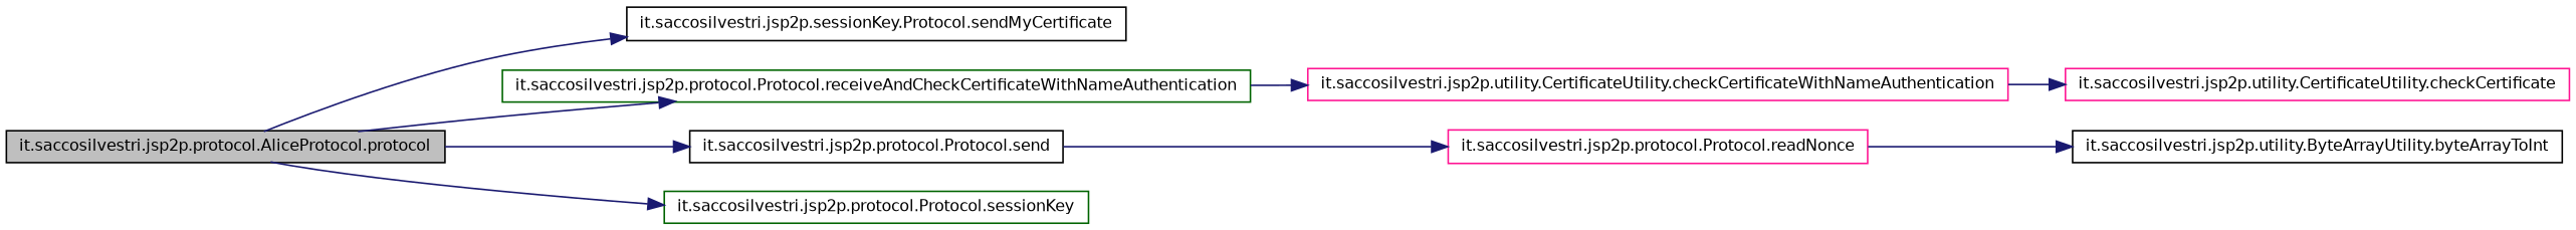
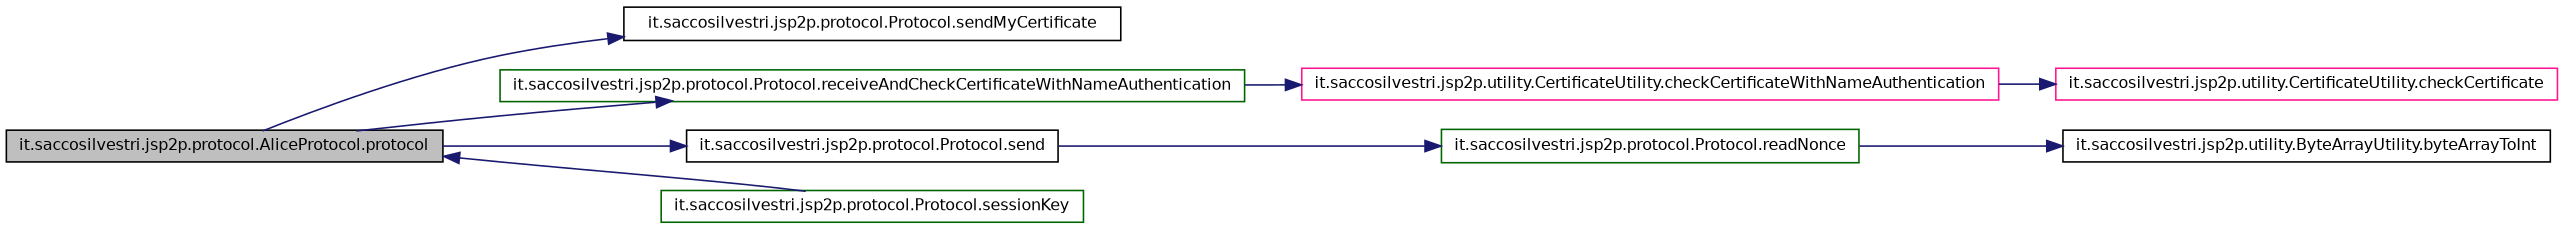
  digraph {
    rankdir=LR
    node [color=black fillcolor=white fontname=Helvetica fontsize=10 shape=record style=filled]
    edge [color=midnightblue fontname=Helvetica fontsize=10 labelfontname=Helvetica labelfontsize=10 style=solid]
    n1 [fillcolor=grey75 fontcolor=black height=0.2 label="it.saccosilvestri.jsp2p.protocol.AliceProtocol.protocol" width=0.4]
-   n2 [height=0.2 label="it.saccosilvestri.jsp2p.sessionKey.Protocol.sendMyCertificate" width=0.4]
+   n2 [height=0.2 label="it.saccosilvestri.jsp2p.protocol.Protocol.sendMyCertificate" width=0.4]
    n3 [color=darkgreen height=0.2 label="it.saccosilvestri.jsp2p.protocol.Protocol.receiveAndCheckCertificateWithNameAuthentication" width=0.4]
    n4 [height=0.2 label="it.saccosilvestri.jsp2p.protocol.Protocol.send" width=0.4]
    n5 [color=darkgreen height=0.2 label="it.saccosilvestri.jsp2p.protocol.Protocol.sessionKey" width=0.4]
    n6 [color=deeppink height=0.2 label="it.saccosilvestri.jsp2p.utility.CertificateUtility.checkCertificateWithNameAuthentication" width=0.4]
-   n7 [color=deeppink height=0.2 label="it.saccosilvestri.jsp2p.protocol.Protocol.readNonce" width=0.4]
+   n7 [color=darkgreen height=0.2 label="it.saccosilvestri.jsp2p.protocol.Protocol.readNonce" width=0.4]
    n8 [height=0.2 label="it.saccosilvestri.jsp2p.utility.ByteArrayUtility.byteArrayToInt" width=0.4]
    n9 [color=deeppink height=0.2 label="it.saccosilvestri.jsp2p.utility.CertificateUtility.checkCertificate" width=0.4]
    n1 -> n2
    n1 -> n3
    n1 -> n4
-   n1 -> n5
+   n5 -> n1
    n3 -> n6
    n4 -> n7
    n6 -> n9
    n7 -> n8
  }
